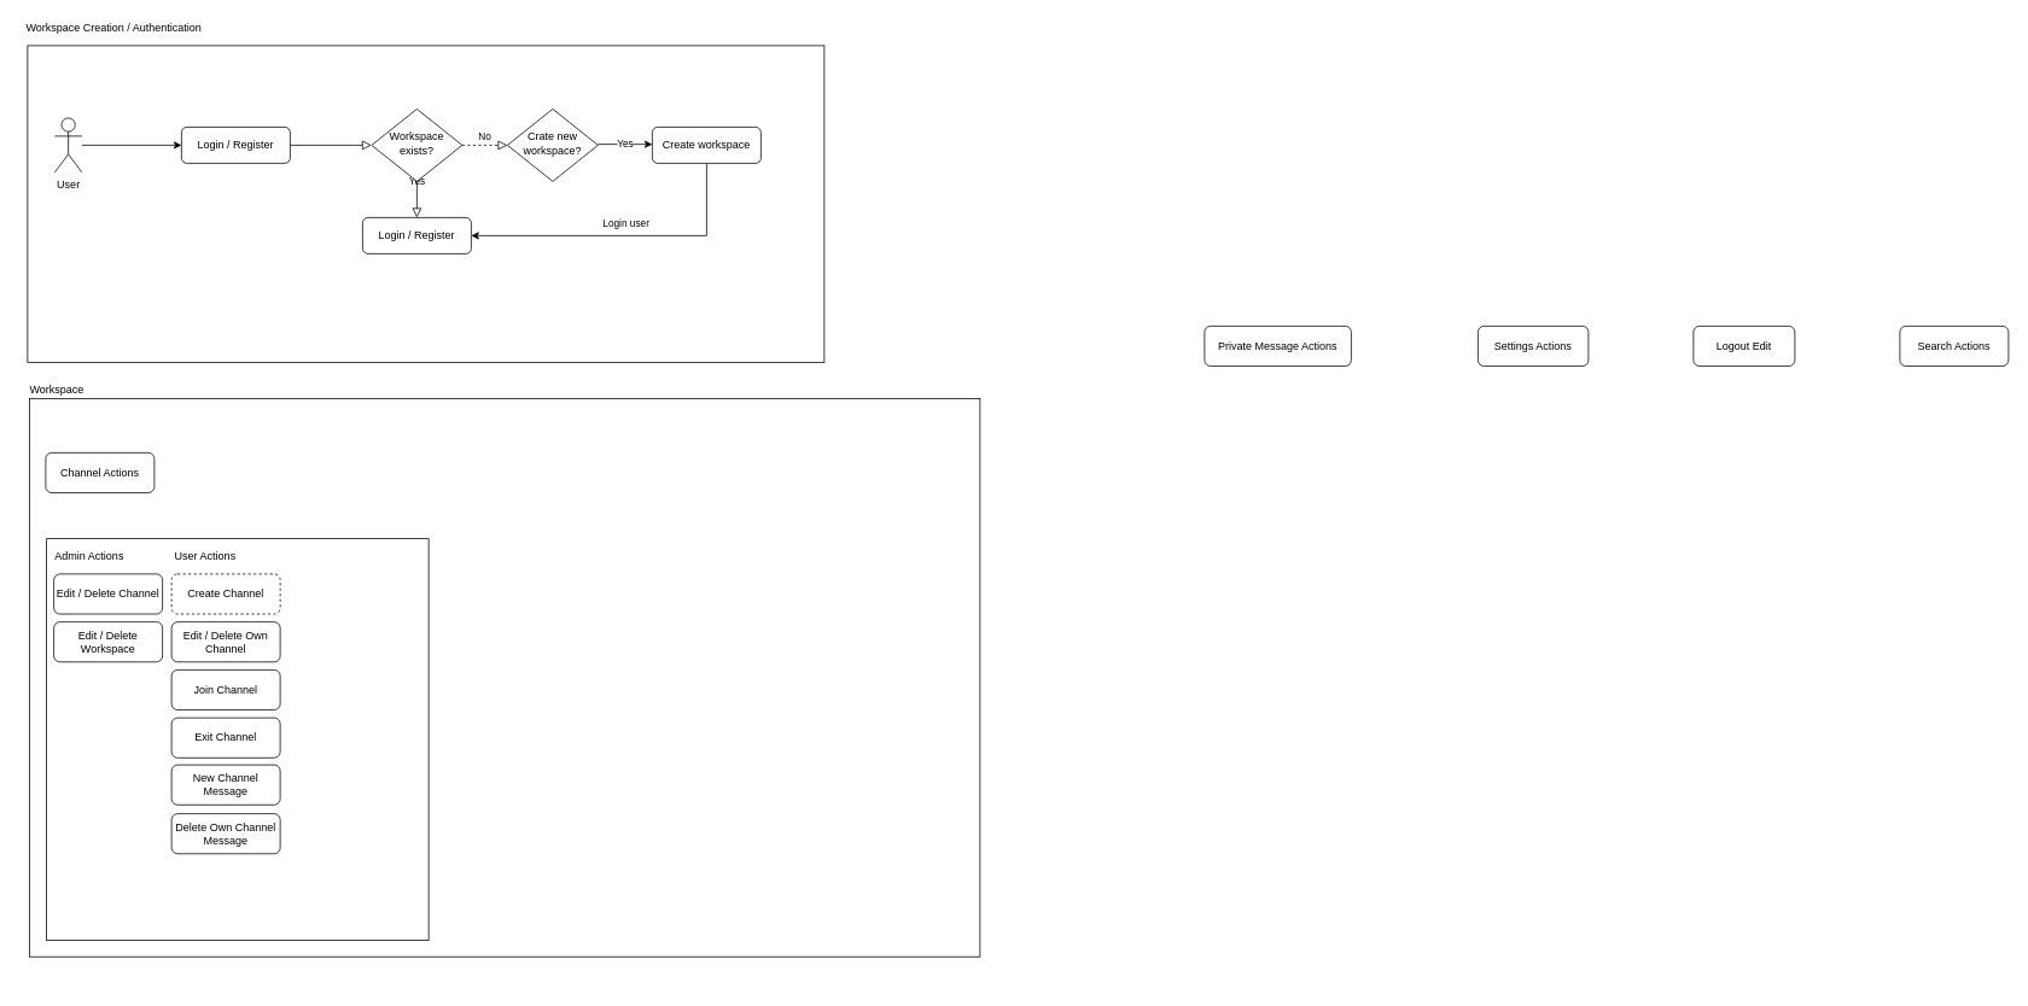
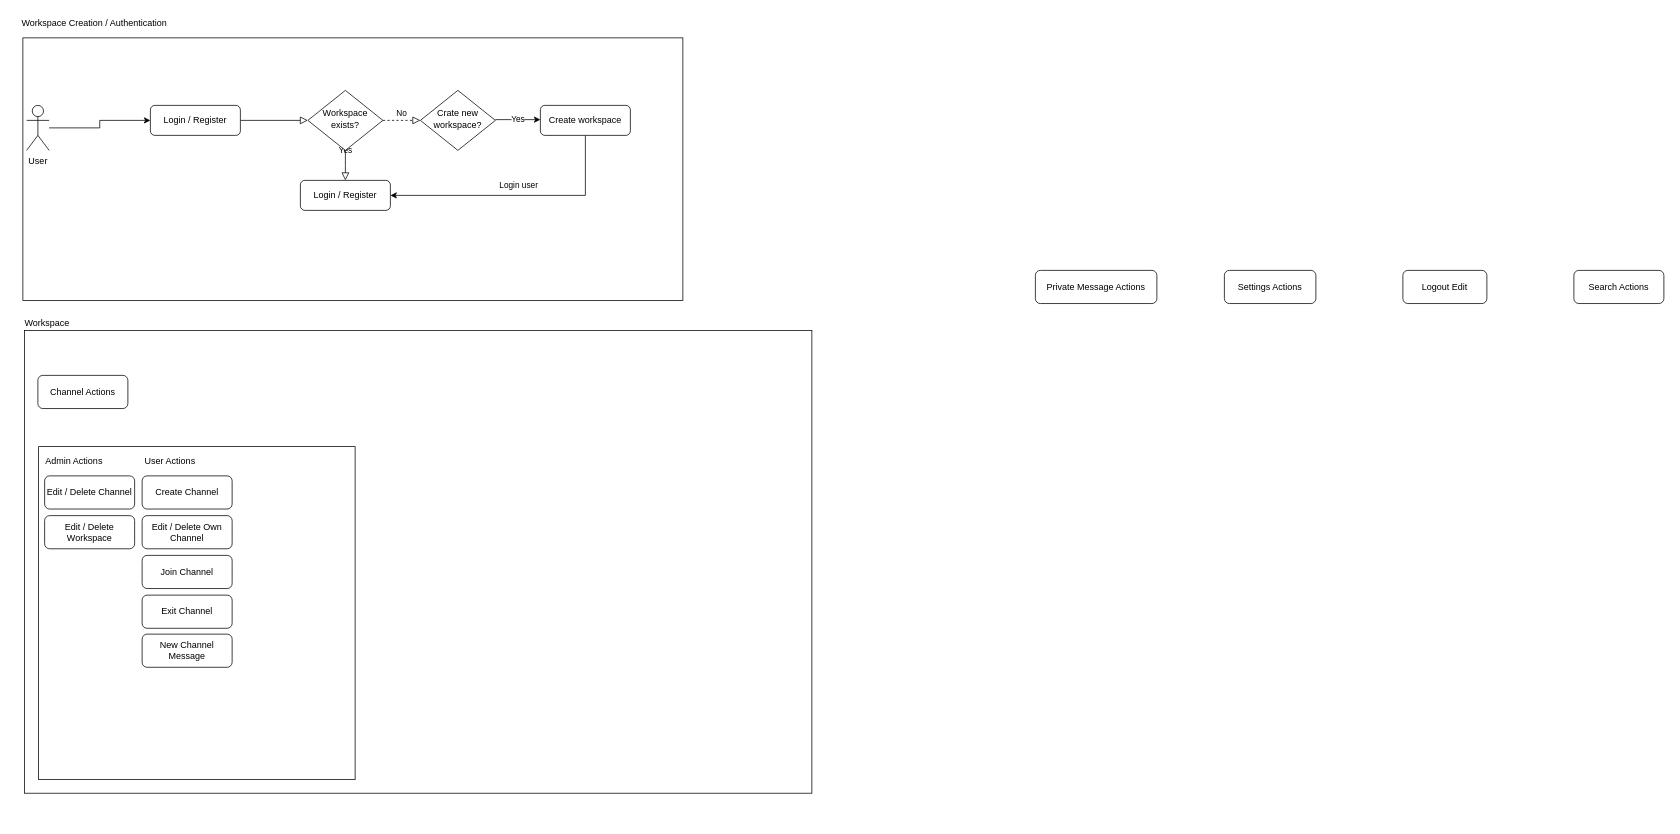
  <mxCell id="0" />
  <mxCell id="1" parent="0" />
  <mxCell id="2" value="" style="rounded=0;whiteSpace=wrap;html=1;fillColor=none;" vertex="1" parent="1"><mxGeometry x="51" y="595" width="422" height="444" as="geometry" /></mxCell>
  <mxCell id="3" value="" style="group;container=1;" vertex="1" connectable="0" parent="1"><mxGeometry x="22" y="420" width="1090" height="670" as="geometry" /></mxCell>
  <mxCell id="4" value="" style="rounded=0;whiteSpace=wrap;html=1;fillColor=none;" vertex="1" parent="3"><mxGeometry x="10" y="20" width="1050" height="617.11" as="geometry" /></mxCell>
  <mxCell id="5" value="Workspace" style="text;html=1;align=center;verticalAlign=middle;resizable=0;points=[];autosize=1;strokeColor=none;fillColor=none;" vertex="1" parent="3"><mxGeometry width="80" height="20" as="geometry" /></mxCell>
  <mxCell id="6" value="Channel Actions" style="rounded=1;whiteSpace=wrap;html=1;fontSize=12;glass=0;strokeWidth=1;shadow=0;" vertex="1" parent="3"><mxGeometry x="28" y="80" width="120" height="44.21" as="geometry" /></mxCell>
  <mxCell id="7" value="Join Channel" style="rounded=1;whiteSpace=wrap;html=1;fontSize=12;glass=0;strokeWidth=1;shadow=0;" vertex="1" parent="3"><mxGeometry x="167" y="320" width="120" height="44.21" as="geometry" /></mxCell>
  <mxCell id="8" value="Exit Channel" style="rounded=1;whiteSpace=wrap;html=1;fontSize=12;glass=0;strokeWidth=1;shadow=0;" vertex="1" parent="3"><mxGeometry x="167" y="373" width="120" height="44.21" as="geometry" /></mxCell>
  <mxCell id="9" value="New Channel Message" style="rounded=1;whiteSpace=wrap;html=1;fontSize=12;glass=0;strokeWidth=1;shadow=0;" vertex="1" parent="3"><mxGeometry x="167" y="425" width="120" height="44.21" as="geometry" /></mxCell>
- <mxCell id="10" value="Delete Own Channel Message" style="rounded=1;whiteSpace=wrap;html=1;fontSize=12;glass=0;strokeWidth=1;shadow=0;" vertex="1" parent="3"><mxGeometry x="167" y="479" width="120" height="44.21" as="geometry" /></mxCell>
  <mxCell id="11" value="Admin Actions" style="text;html=1;strokeColor=none;fillColor=none;align=center;verticalAlign=middle;whiteSpace=wrap;rounded=0;" vertex="1" parent="3"><mxGeometry x="37" y="180" width="79" height="30" as="geometry" /></mxCell>
  <mxCell id="12" value="User Actions" style="text;html=1;strokeColor=none;fillColor=none;align=center;verticalAlign=middle;whiteSpace=wrap;rounded=0;" vertex="1" parent="3"><mxGeometry x="167" y="180" width="75" height="30" as="geometry" /></mxCell>
- <mxCell id="13" value="Create Channel" style="rounded=1;whiteSpace=wrap;html=1;fontSize=12;glass=0;strokeWidth=1;shadow=0;dashed=1;" vertex="1" parent="3"><mxGeometry x="167" y="214" width="120" height="44.21" as="geometry" /></mxCell>
+ <mxCell id="13" value="Create Channel" style="rounded=1;whiteSpace=wrap;html=1;fontSize=12;glass=0;strokeWidth=1;shadow=0;" vertex="1" parent="3"><mxGeometry x="167" y="214" width="120" height="44.21" as="geometry" /></mxCell>
  <mxCell id="14" value="Edit / Delete Channel" style="rounded=1;whiteSpace=wrap;html=1;fontSize=12;glass=0;strokeWidth=1;shadow=0;" vertex="1" parent="3"><mxGeometry x="37" y="214" width="120" height="44.21" as="geometry" /></mxCell>
  <mxCell id="15" value="Edit / Delete Workspace" style="rounded=1;whiteSpace=wrap;html=1;fontSize=12;glass=0;strokeWidth=1;shadow=0;" vertex="1" parent="3"><mxGeometry x="37" y="267" width="120" height="44.21" as="geometry" /></mxCell>
  <mxCell id="16" value="Edit / Delete Own Channel" style="rounded=1;whiteSpace=wrap;html=1;fontSize=12;glass=0;strokeWidth=1;shadow=0;" vertex="1" parent="3"><mxGeometry x="167" y="267" width="120" height="44.21" as="geometry" /></mxCell>
  <mxCell id="17" value="" style="group" vertex="1" connectable="0" parent="1"><mxGeometry x="20" y="20" width="890" height="380" as="geometry" /></mxCell>
  <mxCell id="18" value="" style="rounded=0;whiteSpace=wrap;html=1;fillColor=none;" vertex="1" parent="17"><mxGeometry x="10" y="30" width="880" height="350" as="geometry" /></mxCell>
  <mxCell id="19" value="Workspace Creation / Authentication" style="text;html=1;align=center;verticalAlign=middle;resizable=0;points=[];autosize=1;strokeColor=none;fillColor=none;" vertex="1" parent="17"><mxGeometry width="210" height="20" as="geometry" /></mxCell>
  <mxCell id="20" value="" style="rounded=0;html=1;jettySize=auto;orthogonalLoop=1;fontSize=11;endArrow=block;endFill=0;endSize=8;strokeWidth=1;shadow=0;labelBackgroundColor=none;edgeStyle=orthogonalEdgeStyle;" parent="1" source="21" target="24" edge="1"><mxGeometry relative="1" as="geometry" /></mxCell>
  <mxCell id="21" value="Login / Register" style="rounded=1;whiteSpace=wrap;html=1;fontSize=12;glass=0;strokeWidth=1;shadow=0;" parent="1" vertex="1"><mxGeometry x="200" y="140" width="120" height="40" as="geometry" /></mxCell>
  <mxCell id="22" value="Yes" style="rounded=0;html=1;jettySize=auto;orthogonalLoop=1;fontSize=11;endArrow=block;endFill=0;endSize=8;strokeWidth=1;shadow=0;labelBackgroundColor=none;edgeStyle=orthogonalEdgeStyle;" parent="1" source="24" edge="1"><mxGeometry y="20" relative="1" as="geometry"><mxPoint as="offset" /><mxPoint x="460" y="240" as="targetPoint" /></mxGeometry></mxCell>
  <mxCell id="23" value="No" style="edgeStyle=orthogonalEdgeStyle;rounded=0;html=1;jettySize=auto;orthogonalLoop=1;fontSize=11;endArrow=block;endFill=0;endSize=8;strokeWidth=1;shadow=0;labelBackgroundColor=none;dashed=1;" parent="1" source="24" target="28" edge="1"><mxGeometry y="10" relative="1" as="geometry"><mxPoint as="offset" /><mxPoint x="560" y="160" as="targetPoint" /></mxGeometry></mxCell>
  <mxCell id="24" value="Workspace exists?" style="rhombus;whiteSpace=wrap;html=1;shadow=0;fontFamily=Helvetica;fontSize=12;align=center;strokeWidth=1;spacing=6;spacingTop=-4;" parent="1" vertex="1"><mxGeometry x="410" y="120" width="100" height="80" as="geometry" /></mxCell>
  <mxCell id="25" style="edgeStyle=orthogonalEdgeStyle;rounded=0;orthogonalLoop=1;jettySize=auto;html=1;" edge="1" parent="1" source="26" target="21"><mxGeometry relative="1" as="geometry" /></mxCell>
- <mxCell id="26" value="User" style="shape=umlActor;verticalLabelPosition=bottom;verticalAlign=top;html=1;outlineConnect=0;" vertex="1" parent="1"><mxGeometry x="60" y="130" width="30" height="60" as="geometry" /></mxCell>
+ <mxCell id="26" value="User" style="shape=umlActor;verticalLabelPosition=bottom;verticalAlign=top;html=1;outlineConnect=0;" vertex="1" parent="1"><mxGeometry x="35" y="140" width="30" height="60" as="geometry" /></mxCell>
  <mxCell id="27" value="Yes" style="edgeStyle=orthogonalEdgeStyle;rounded=0;orthogonalLoop=1;jettySize=auto;html=1;" edge="1" parent="1"><mxGeometry relative="1" as="geometry"><mxPoint x="720" y="159" as="targetPoint" /><mxPoint x="660" y="159" as="sourcePoint" /><mxPoint as="offset" /></mxGeometry></mxCell>
  <mxCell id="28" value="Crate new workspace?" style="rhombus;whiteSpace=wrap;html=1;shadow=0;fontFamily=Helvetica;fontSize=12;align=center;strokeWidth=1;spacing=6;spacingTop=-4;" vertex="1" parent="1"><mxGeometry x="560" y="120" width="100" height="80" as="geometry" /></mxCell>
  <mxCell id="29" style="edgeStyle=orthogonalEdgeStyle;rounded=0;orthogonalLoop=1;jettySize=auto;html=1;entryX=1;entryY=0.5;entryDx=0;entryDy=0;" edge="1" parent="1" source="31" target="32"><mxGeometry relative="1" as="geometry"><mxPoint x="940" y="160" as="targetPoint" /><Array as="points"><mxPoint x="780" y="260" /></Array></mxGeometry></mxCell>
  <mxCell id="30" value="Login user" style="edgeLabel;html=1;align=center;verticalAlign=middle;resizable=0;points=[];" vertex="1" connectable="0" parent="29"><mxGeometry y="-2" relative="1" as="geometry"><mxPoint y="-12" as="offset" /></mxGeometry></mxCell>
  <mxCell id="31" value="Create workspace" style="rounded=1;whiteSpace=wrap;html=1;fontSize=12;glass=0;strokeWidth=1;shadow=0;" vertex="1" parent="1"><mxGeometry x="720" y="140" width="120" height="40" as="geometry" /></mxCell>
  <mxCell id="32" value="Login / Register" style="rounded=1;whiteSpace=wrap;html=1;fontSize=12;glass=0;strokeWidth=1;shadow=0;" vertex="1" parent="1"><mxGeometry x="400" y="240" width="120" height="40" as="geometry" /></mxCell>
- <mxCell id="33" value="Private Message Actions" style="rounded=1;whiteSpace=wrap;html=1;fontSize=12;glass=0;strokeWidth=1;shadow=0;" vertex="1" parent="1"><mxGeometry x="1330" y="360" width="162" height="44.21" as="geometry" /></mxCell>
+ <mxCell id="33" value="Private Message Actions" style="rounded=1;whiteSpace=wrap;html=1;fontSize=12;glass=0;strokeWidth=1;shadow=0;" vertex="1" parent="1"><mxGeometry x="1380" y="360" width="162" height="44.21" as="geometry" /></mxCell>
  <mxCell id="34" value="Settings Actions" style="rounded=1;whiteSpace=wrap;html=1;fontSize=12;glass=0;strokeWidth=1;shadow=0;" vertex="1" parent="1"><mxGeometry x="1632" y="360" width="122" height="44.21" as="geometry" /></mxCell>
  <mxCell id="35" value="Logout Edit" style="rounded=1;whiteSpace=wrap;html=1;fontSize=12;glass=0;strokeWidth=1;shadow=0;" vertex="1" parent="1"><mxGeometry x="1870" y="360" width="112" height="44.21" as="geometry" /></mxCell>
  <mxCell id="36" value="Search Actions" style="rounded=1;whiteSpace=wrap;html=1;fontSize=12;glass=0;strokeWidth=1;shadow=0;" vertex="1" parent="1"><mxGeometry x="2098" y="360" width="120" height="44.21" as="geometry" /></mxCell>
